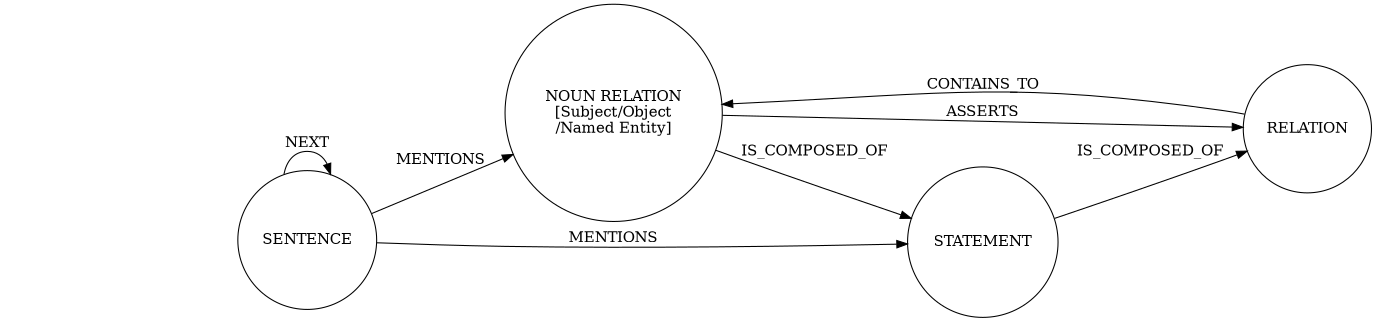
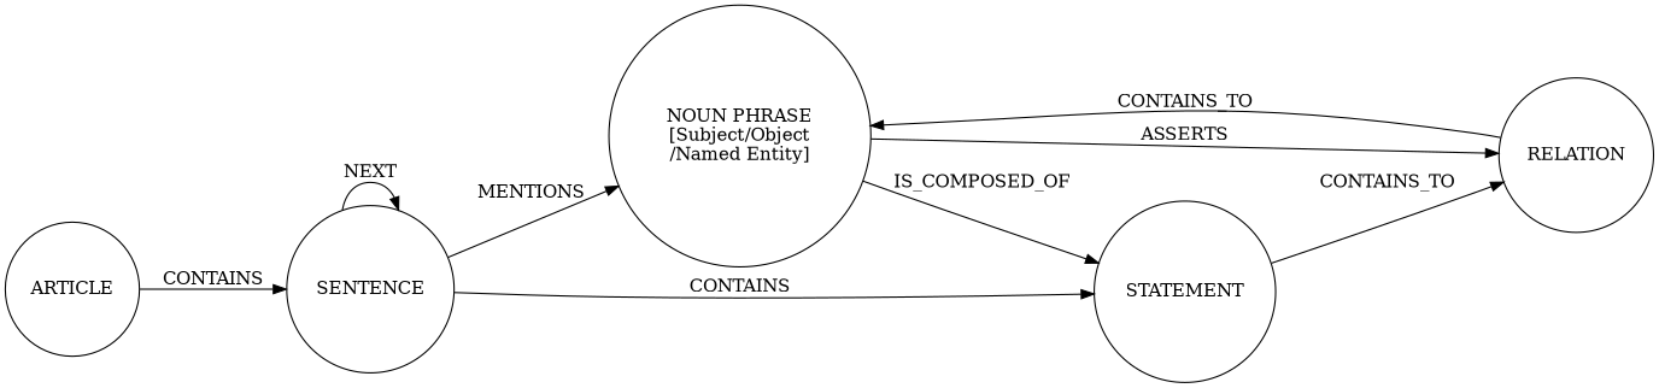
  digraph {
    rankdir=LR
    splines=spline
    node [shape=circle]
+   n1 [label=ARTICLE]
    n2 [label=SENTENCE]
-   n3 [label="NOUN RELATION\n[Subject/Object\n/Named Entity]"]
+   n3 [label="NOUN PHRASE\n[Subject/Object\n/Named Entity]"]
    n4 [label=STATEMENT]
    n5 [label=RELATION]
+   n1 -> n2 [label=CONTAINS]
    n2 -> n2 [label=NEXT]
    n2 -> n3 [label=MENTIONS]
-   n2 -> n4 [label=MENTIONS]
+   n2 -> n4 [label=CONTAINS]
    n3 -> n4 [label=IS_COMPOSED_OF]
    n3 -> n5 [label=ASSERTS]
-   n4 -> n5 [label=IS_COMPOSED_OF]
+   n4 -> n5 [label=CONTAINS_TO]
    n5 -> n3 [label=CONTAINS_TO]
  }
